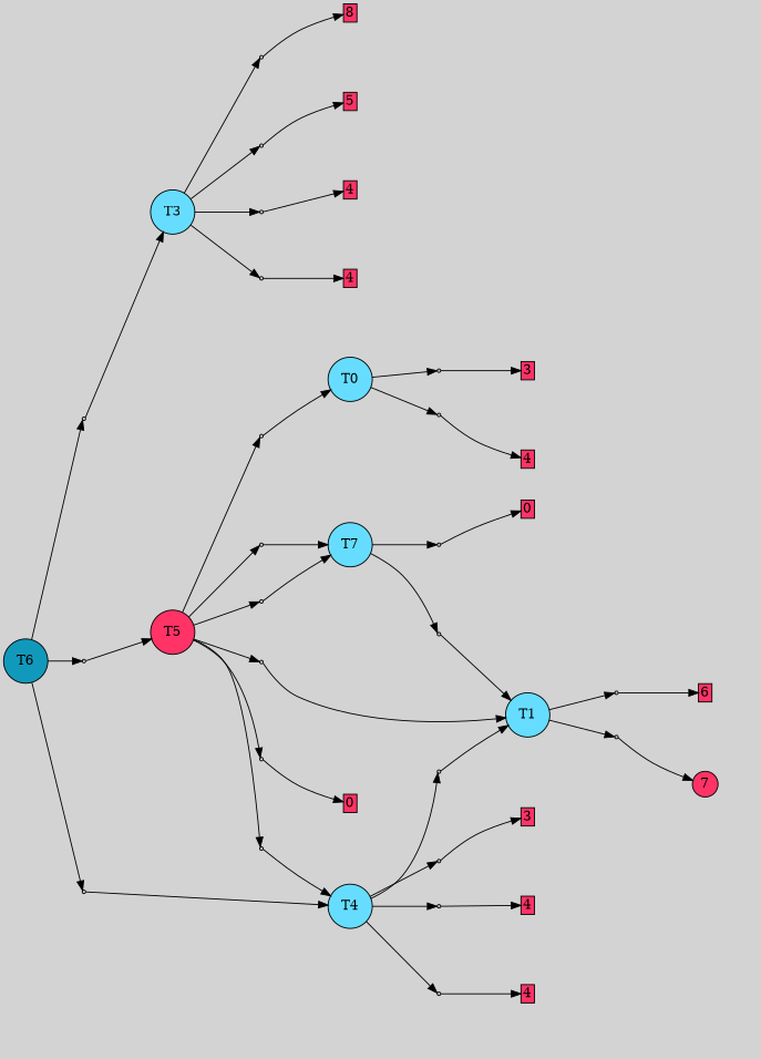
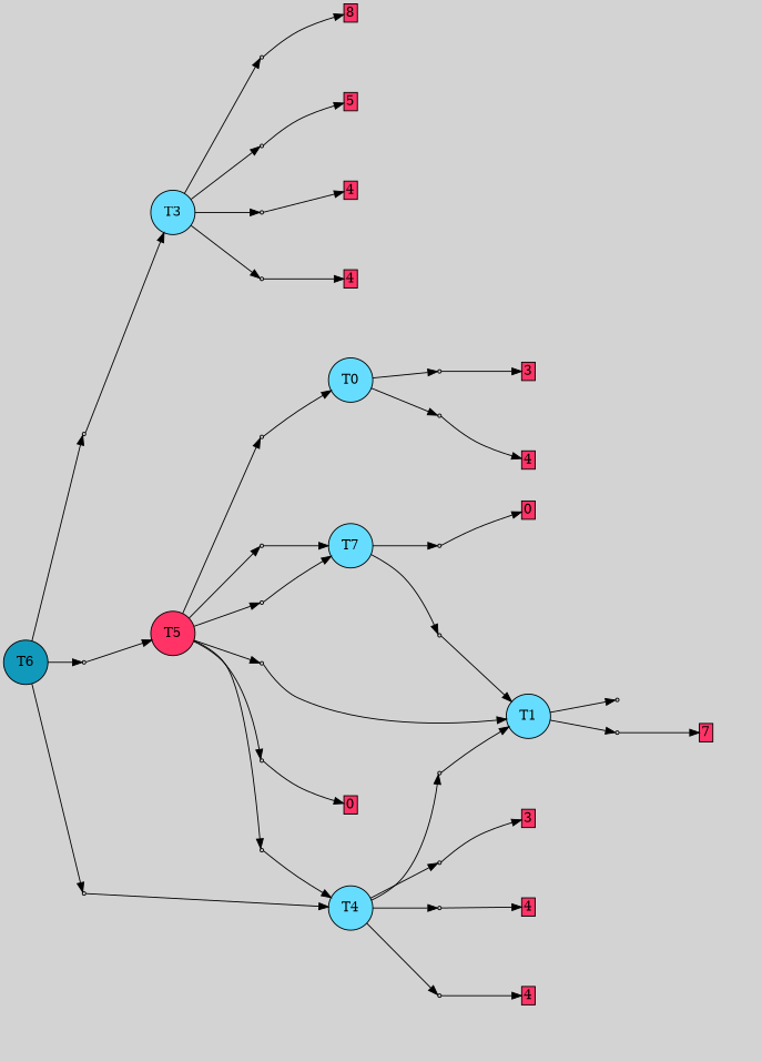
  digraph {
    bgcolor=lightgray
    rankdir=LR
    node [shape=box style=filled]
    T6 [fillcolor="#1199bb" shape=circle]
    P20 [fillcolor="#cccccc" shape=point]
    P21 [fillcolor="#cccccc" shape=point]
    P22 [fillcolor="#cccccc" shape=point]
    T0 [fillcolor="#66ddff" shape=circle]
    P0 [fillcolor="#cccccc" shape=point]
    P1 [fillcolor="#cccccc" shape=point]
    n8 [label="1|0&1|7#2|6&#92;n" style=invis]
    n9 [fillcolor="#ff3366" height=0 label=3 margin=0.03 width=0]
    I1 [style=invis]
    n11 [fillcolor="#ff3366" height=0 label=4 margin=0.03 width=0]
    T1 [fillcolor="#66ddff" shape=circle]
    P2 [fillcolor="#cccccc" shape=point]
    P3 [fillcolor="#cccccc" shape=point]
    I2 [style=invis]
-   n16 [fillcolor="#ff3366" height=0 label=6 margin=0.03 width=0]
    n17 [label="0|0&2|2#4|5&#92;n" style=invis]
-   n18 [fillcolor="#ff3366" height=0 label=7 margin=0.03 shape=circle width=0]
+   n18 [fillcolor="#ff3366" height=0 label=7 margin=0.03 width=0]
    n19 [fillcolor="#66ddff" label=T7 shape=circle]
    P4 [fillcolor="#cccccc" shape=point]
    P5 [fillcolor="#cccccc" shape=point]
    n22 [label="1|0&4|2#4|2&#92;n" style=invis]
    n23 [fillcolor="#ff3366" height=0 label=0 margin=0.03 width=0]
    n24 [label="6|0&1|7#3|1&#92;n" style=invis]
    T3 [fillcolor="#66ddff" shape=circle]
    P6 [fillcolor="#cccccc" shape=point]
    P7 [fillcolor="#cccccc" shape=point]
    P8 [fillcolor="#cccccc" shape=point]
    P9 [fillcolor="#cccccc" shape=point]
    n30 [label="4|0&2|1#1|1&#92;n" style=invis]
    n31 [fillcolor="#ff3366" height=0 label=5 margin=0.03 width=0]
    n32 [label="0|0&0|0#1|4&#92;n" style=invis]
    n33 [fillcolor="#ff3366" height=0 label=4 margin=0.03 width=0]
    I8 [style=invis]
    n35 [fillcolor="#ff3366" height=0 label=4 margin=0.03 width=0]
    n36 [label="5|0&3|4#1|7&#92;n" style=invis]
    n37 [fillcolor="#ff3366" height=0 label=8 margin=0.03 width=0]
    T4 [fillcolor="#66ddff" shape=circle]
    P10 [fillcolor="#cccccc" shape=point]
    P11 [fillcolor="#cccccc" shape=point]
    P12 [fillcolor="#cccccc" shape=point]
    P13 [fillcolor="#cccccc" shape=point]
    n43 [label="4|0&1|4#4|3&#92;n" style=invis]
    n44 [fillcolor="#ff3366" height=0 label=4 margin=0.03 width=0]
    n45 [label="3|0&3|2#0|4&#92;n" style=invis]
    n46 [fillcolor="#ff3366" height=0 label=3 margin=0.03 width=0]
    n47 [label="2|0&4|6#3|1&#92;n" style=invis]
    n48 [label="3|0&2|5#1|4&#92;n" style=invis]
    n49 [fillcolor="#ff3366" height=0 label=4 margin=0.03 width=0]
    T5 [fillcolor="#ff3366" shape=circle]
    P14 [fillcolor="#cccccc" shape=point]
    P15 [fillcolor="#cccccc" shape=point]
    P16 [fillcolor="#cccccc" shape=point]
    P17 [fillcolor="#cccccc" shape=point]
    P18 [fillcolor="#cccccc" shape=point]
    P19 [fillcolor="#cccccc" shape=point]
    n57 [label="1|0&1|2#4|7&#92;n" style=invis]
    n58 [label="0|0&4|2#3|6&#92;n" style=invis]
    n59 [fillcolor="#ff3366" height=0 label=0 margin=0.03 width=0]
    n60 [label="2|0&3|4#3|7&#92;n" style=invis]
    n61 [label="3|2&4|0#0|0&#92;n2|0&0|2#1|0&#92;n" style=invis]
    n62 [label="3|0&1|6#3|0&#92;n1|7&1|6#0|0&#92;n1|0&4|2#0|7&#92;n" style=invis]
    n63 [label="0|0&4|2#3|2&#92;n" style=invis]
    n64 [label="6|0&1|5#0|4&#92;n" style=invis]
    n65 [label="6|0&2|5#0|1&#92;n" style=invis]
    n66 [label="6|0&2|0#0|6&#92;n" style=invis]
    subgraph sub_1 {
      rank=same
      T6
    }
    T6 -> P20
    T6 -> P21
    T6 -> P22
    P20 -> T3
    P20 -> n64 [style=invis]
    P21 -> T5
    P21 -> n65 [style=invis]
    P22 -> T4
    P22 -> n66 [style=invis]
    T0 -> P0
    T0 -> P1
    P0 -> n8 [style=invis]
    P0 -> n9
    P1 -> I1 [style=invis]
    P1 -> n11
    T1 -> P2
    T1 -> P3
    P2 -> I2 [style=invis]
-   P2 -> n16
    P3 -> n17 [style=invis]
    P3 -> n18
    n19 -> P4
    n19 -> P5
    P4 -> n22 [style=invis]
    P4 -> n23
    P5 -> T1
    P5 -> n24 [style=invis]
    T3 -> P6
    T3 -> P7
    T3 -> P8
    T3 -> P9
    P6 -> n30 [style=invis]
    P6 -> n31
    P7 -> n32 [style=invis]
    P7 -> n33
    P8 -> I8 [style=invis]
    P8 -> n35
    P9 -> n36 [style=invis]
    P9 -> n37
    T4 -> P10
    T4 -> P11
    T4 -> P12
    T4 -> P13
    P10 -> n43 [style=invis]
    P10 -> n44
    P11 -> n45 [style=invis]
    P11 -> n46
    P12 -> T1
    P12 -> n47 [style=invis]
    P13 -> n48 [style=invis]
    P13 -> n49
    T5 -> P14
    T5 -> P15
    T5 -> P16
    T5 -> P17
    T5 -> P18
    T5 -> P19
    P14 -> T0
    P14 -> n57 [style=invis]
    P15 -> n58 [style=invis]
    P15 -> n59
    P16 -> n19
    P16 -> n60 [style=invis]
    P17 -> T4
    P17 -> n61 [style=invis]
    P18 -> T1
    P18 -> n62 [style=invis]
    P19 -> n19
    P19 -> n63 [style=invis]
  }
